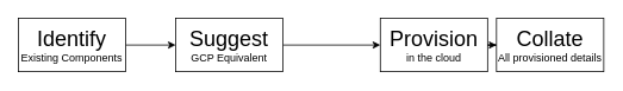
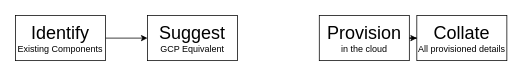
  <mxCell id="0" />
  <mxCell id="1" parent="0" />
  <mxCell id="2" value="" style="edgeStyle=orthogonalEdgeStyle;rounded=0;orthogonalLoop=1;jettySize=auto;html=1;" edge="1" parent="1" source="3" target="5"><mxGeometry relative="1" as="geometry" /></mxCell>
  <mxCell id="3" value="&lt;font&gt;&lt;span style=&quot;font-size: 24px&quot;&gt;Identify&lt;/span&gt;&lt;br&gt;&lt;font style=&quot;font-size: 12px&quot;&gt;Existing Components&lt;/font&gt;&lt;br&gt;&lt;/font&gt;" style="rounded=0;whiteSpace=wrap;html=1;" vertex="1" parent="1"><mxGeometry x="20" y="20" width="120" height="60" as="geometry" /></mxCell>
- <mxCell id="4" value="" style="edgeStyle=orthogonalEdgeStyle;rounded=0;orthogonalLoop=1;jettySize=auto;html=1;" edge="1" parent="1" source="5" target="7"><mxGeometry relative="1" as="geometry" /></mxCell>
  <mxCell id="5" value="&lt;font&gt;&lt;span style=&quot;font-size: 24px&quot;&gt;Suggest&lt;/span&gt;&lt;font style=&quot;font-size: 12px&quot;&gt;&lt;br&gt;GCP Equivalent&lt;/font&gt;&lt;br&gt;&lt;/font&gt;" style="whiteSpace=wrap;html=1;rounded=0;" vertex="1" parent="1"><mxGeometry x="196" y="20" width="120" height="60" as="geometry" /></mxCell>
  <mxCell id="6" value="" style="edgeStyle=orthogonalEdgeStyle;rounded=0;orthogonalLoop=1;jettySize=auto;html=1;" edge="1" parent="1" source="7" target="8"><mxGeometry relative="1" as="geometry" /></mxCell>
  <mxCell id="7" value="&lt;font&gt;&lt;span style=&quot;font-size: 24px&quot;&gt;Provision&lt;/span&gt;&lt;br&gt;&lt;font style=&quot;font-size: 12px&quot;&gt;in the cloud&lt;/font&gt;&lt;br&gt;&lt;/font&gt;" style="whiteSpace=wrap;html=1;rounded=0;" vertex="1" parent="1"><mxGeometry x="425" y="20" width="120" height="60" as="geometry" /></mxCell>
  <mxCell id="8" value="&lt;font style=&quot;font-size: 24px&quot;&gt;Collate&lt;/font&gt;&lt;br&gt;All provisioned details" style="whiteSpace=wrap;html=1;rounded=0;" vertex="1" parent="1"><mxGeometry x="555" y="20" width="120" height="60" as="geometry" /></mxCell>
